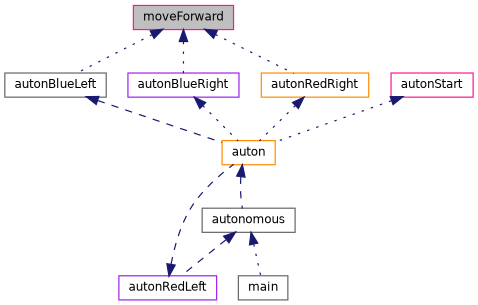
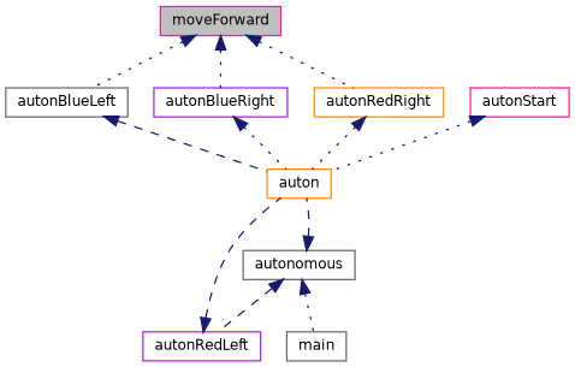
  digraph {
    rankdir=TB
    node [color=gray40 fillcolor=white fontname=Helvetica fontsize=10 shape=record style=filled]
    edge [color=midnightblue dir=back fontname=Helvetica fontsize=10 labelfontname=Helvetica labelfontsize=10 style=dotted]
    n1 [color=deeppink fillcolor=grey75 fontcolor=black height=0.2 label=moveForward width=0.4]
    n2 [height=0.2 label=autonBlueLeft width=0.4]
    n3 [color=purple height=0.2 label=autonBlueRight width=0.4]
    n4 [color=darkorange height=0.2 label=autonRedRight width=0.4]
    n5 [color=darkorange height=0.2 label=auton width=0.4]
    n6 [color=purple height=0.2 label=autonRedLeft width=0.4]
    n7 [color=deeppink height=0.2 label=autonStart width=0.4]
    n8 [height=0.2 label=autonomous width=0.4]
    n9 [height=0.2 label=main width=0.4]
    n1 -> n2
    n1 -> n3
    n1 -> n4
    n2 -> n5 [style=dashed]
    n3 -> n5
    n4 -> n5
-   n5 -> n8 [style=dashed]
+   n8 -> n5 [style=dashed]
    n6 -> n5 [style=dashed]
    n7 -> n5
    n8 -> n6 [style=dashed]
    n8 -> n9
  }
